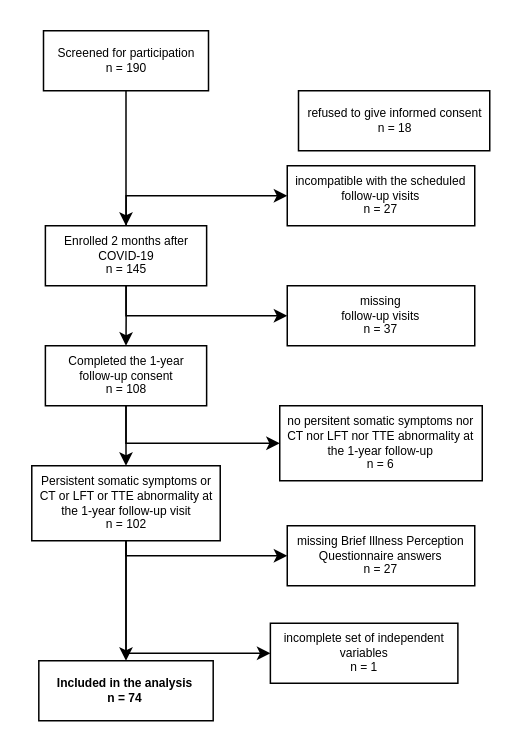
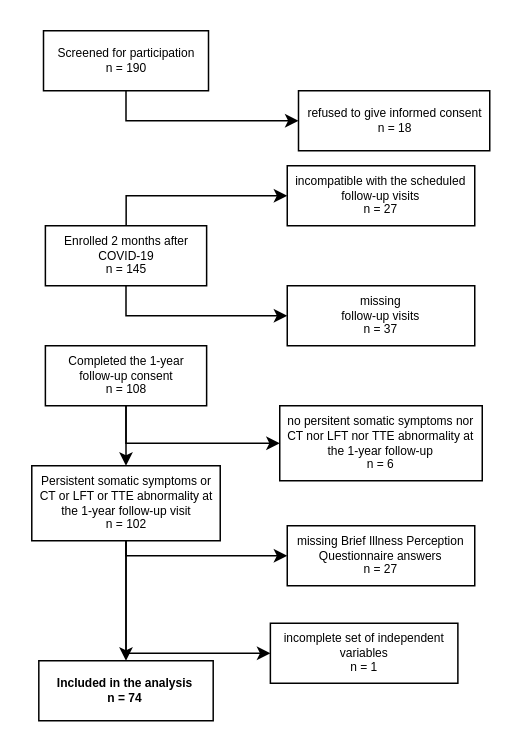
  <mxCell id="0" />
  <mxCell id="1" parent="0" />
  <mxCell id="2" value="Screened for participation&lt;br style=&quot;font-size: 8px&quot;&gt;n = 190" style="rounded=0;whiteSpace=wrap;html=1;fontSize=8;" parent="1" vertex="1"><mxGeometry x="28.5" y="20" width="110" height="40" as="geometry" /></mxCell>
  <mxCell id="3" style="edgeStyle=orthogonalEdgeStyle;rounded=0;orthogonalLoop=1;jettySize=auto;html=1;exitX=0.5;exitY=1;exitDx=0;exitDy=0;entryX=0;entryY=0.5;entryDx=0;entryDy=0;" parent="1" source="4" target="14" edge="1"><mxGeometry relative="1" as="geometry" /></mxCell>
  <mxCell id="4" value="Enrolled 2 months after COVID-19&lt;br&gt;n = 145" style="rounded=0;whiteSpace=wrap;html=1;fontSize=8;" parent="1" vertex="1"><mxGeometry x="29.75" y="150" width="107.5" height="40" as="geometry" /></mxCell>
- <mxCell id="5" style="edgeStyle=orthogonalEdgeStyle;rounded=0;orthogonalLoop=1;jettySize=auto;html=1;entryX=0.5;entryY=0;entryDx=0;entryDy=0;fontSize=8;" parent="1" source="2" target="4" edge="1"><mxGeometry x="10" y="30" as="geometry" /></mxCell>
  <mxCell id="6" style="edgeStyle=orthogonalEdgeStyle;rounded=0;orthogonalLoop=1;jettySize=auto;html=1;exitX=0.5;exitY=1;exitDx=0;exitDy=0;entryX=0;entryY=0.5;entryDx=0;entryDy=0;" parent="1" source="8" target="18" edge="1"><mxGeometry relative="1" as="geometry" /></mxCell>
  <mxCell id="7" style="edgeStyle=orthogonalEdgeStyle;rounded=0;orthogonalLoop=1;jettySize=auto;html=1;exitX=0.5;exitY=1;exitDx=0;exitDy=0;entryX=0.5;entryY=0;entryDx=0;entryDy=0;" parent="1" source="8" target="22" edge="1"><mxGeometry relative="1" as="geometry" /></mxCell>
  <mxCell id="8" value="Completed the 1-year &lt;br&gt;follow-up consent&lt;br&gt;n = 108" style="rounded=0;whiteSpace=wrap;html=1;fontSize=8;" parent="1" vertex="1"><mxGeometry x="29.75" y="230" width="107.5" height="40" as="geometry" /></mxCell>
- <mxCell id="9" style="edgeStyle=orthogonalEdgeStyle;rounded=0;orthogonalLoop=1;jettySize=auto;html=1;entryX=0.5;entryY=0;entryDx=0;entryDy=0;fontSize=8;" parent="1" source="4" target="8" edge="1"><mxGeometry x="10" y="30" as="geometry" /></mxCell>
  <mxCell id="10" value="refused to give informed consent&lt;br&gt;n = 18" style="rounded=0;whiteSpace=wrap;html=1;fontSize=8;" parent="1" vertex="1"><mxGeometry x="198.5" y="60" width="127.5" height="40" as="geometry" /></mxCell>
+ <mxCell id="11" style="edgeStyle=orthogonalEdgeStyle;rounded=0;orthogonalLoop=1;jettySize=auto;html=1;entryX=0;entryY=0.5;entryDx=0;entryDy=0;fontSize=8;" parent="1" source="2" target="10" edge="1"><mxGeometry x="10" y="30" as="geometry"><Array as="points"><mxPoint x="83.5" y="80" /></Array></mxGeometry></mxCell>
  <mxCell id="12" value="incompatible with the scheduled follow-up visits&lt;br&gt;n = 27" style="rounded=0;whiteSpace=wrap;html=1;fontSize=8;" parent="1" vertex="1"><mxGeometry x="191" y="110" width="125" height="40" as="geometry" /></mxCell>
  <mxCell id="13" style="edgeStyle=orthogonalEdgeStyle;rounded=0;orthogonalLoop=1;jettySize=auto;html=1;entryX=0;entryY=0.5;entryDx=0;entryDy=0;fontSize=8;" parent="1" source="4" target="12" edge="1"><mxGeometry x="10" y="30" as="geometry"><Array as="points"><mxPoint x="84" y="130" /></Array></mxGeometry></mxCell>
  <mxCell id="14" value="missing &lt;br&gt;follow-up visits&lt;br&gt;n = 37" style="rounded=0;whiteSpace=wrap;html=1;fontSize=8;" parent="1" vertex="1"><mxGeometry x="191" y="190" width="125" height="40" as="geometry" /></mxCell>
  <mxCell id="15" value="missing Brief Illness Perception Questionnaire answers&lt;br&gt;n = 27" style="rounded=0;whiteSpace=wrap;html=1;fontSize=8;" parent="1" vertex="1"><mxGeometry x="191" y="350" width="125" height="40" as="geometry" /></mxCell>
  <mxCell id="16" value="incomplete set of independent variables&lt;br&gt;n = 1" style="rounded=0;whiteSpace=wrap;html=1;fontSize=8;" parent="1" vertex="1"><mxGeometry x="179.75" y="415" width="125" height="40" as="geometry" /></mxCell>
  <mxCell id="17" value="Included in the analysis&lt;br&gt;n = 74" style="rounded=0;whiteSpace=wrap;html=1;fontSize=8;fontStyle=1" parent="1" vertex="1"><mxGeometry x="25.38" y="440" width="116.25" height="40" as="geometry" /></mxCell>
  <mxCell id="18" value="no persitent somatic symptoms nor CT nor LFT nor TTE abnormality at the 1-year follow-up&lt;br&gt;n = 6" style="rounded=0;whiteSpace=wrap;html=1;fontSize=8;" parent="1" vertex="1"><mxGeometry x="186" y="270" width="135" height="50" as="geometry" /></mxCell>
  <mxCell id="19" style="edgeStyle=orthogonalEdgeStyle;rounded=0;orthogonalLoop=1;jettySize=auto;html=1;exitX=0.5;exitY=1;exitDx=0;exitDy=0;entryX=0.5;entryY=0;entryDx=0;entryDy=0;" parent="1" source="22" target="17" edge="1"><mxGeometry relative="1" as="geometry" /></mxCell>
  <mxCell id="20" style="edgeStyle=orthogonalEdgeStyle;rounded=0;orthogonalLoop=1;jettySize=auto;html=1;entryX=0;entryY=0.5;entryDx=0;entryDy=0;" parent="1" source="22" target="15" edge="1"><mxGeometry relative="1" as="geometry"><Array as="points"><mxPoint x="84" y="370" /></Array></mxGeometry></mxCell>
  <mxCell id="21" style="edgeStyle=orthogonalEdgeStyle;rounded=0;orthogonalLoop=1;jettySize=auto;html=1;exitX=0.5;exitY=1;exitDx=0;exitDy=0;entryX=0;entryY=0.5;entryDx=0;entryDy=0;" parent="1" source="22" target="16" edge="1"><mxGeometry relative="1" as="geometry" /></mxCell>
  <mxCell id="22" value="Persistent somatic symptoms or CT or LFT or TTE abnormality at the 1-year follow-up visit&lt;br&gt;n = 102" style="rounded=0;whiteSpace=wrap;html=1;fontSize=8;" parent="1" vertex="1"><mxGeometry x="20.69" y="310" width="125.63" height="50" as="geometry" /></mxCell>
